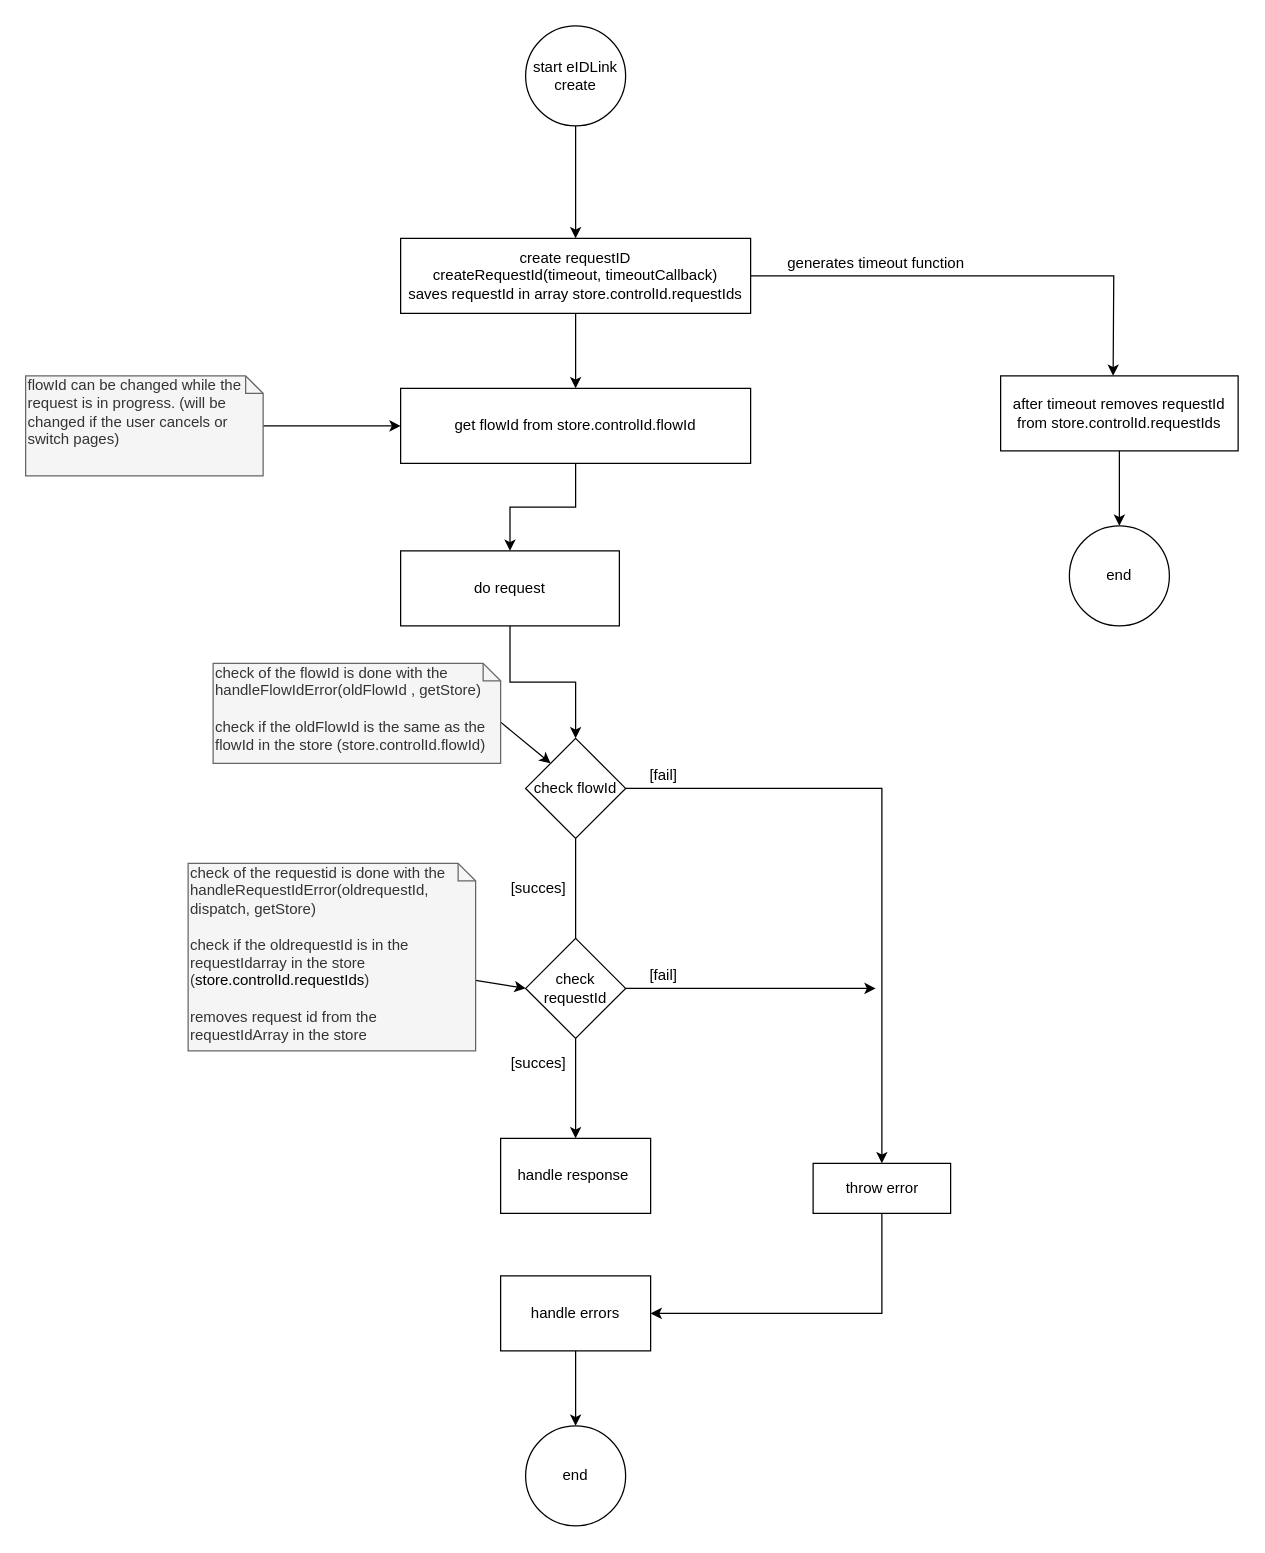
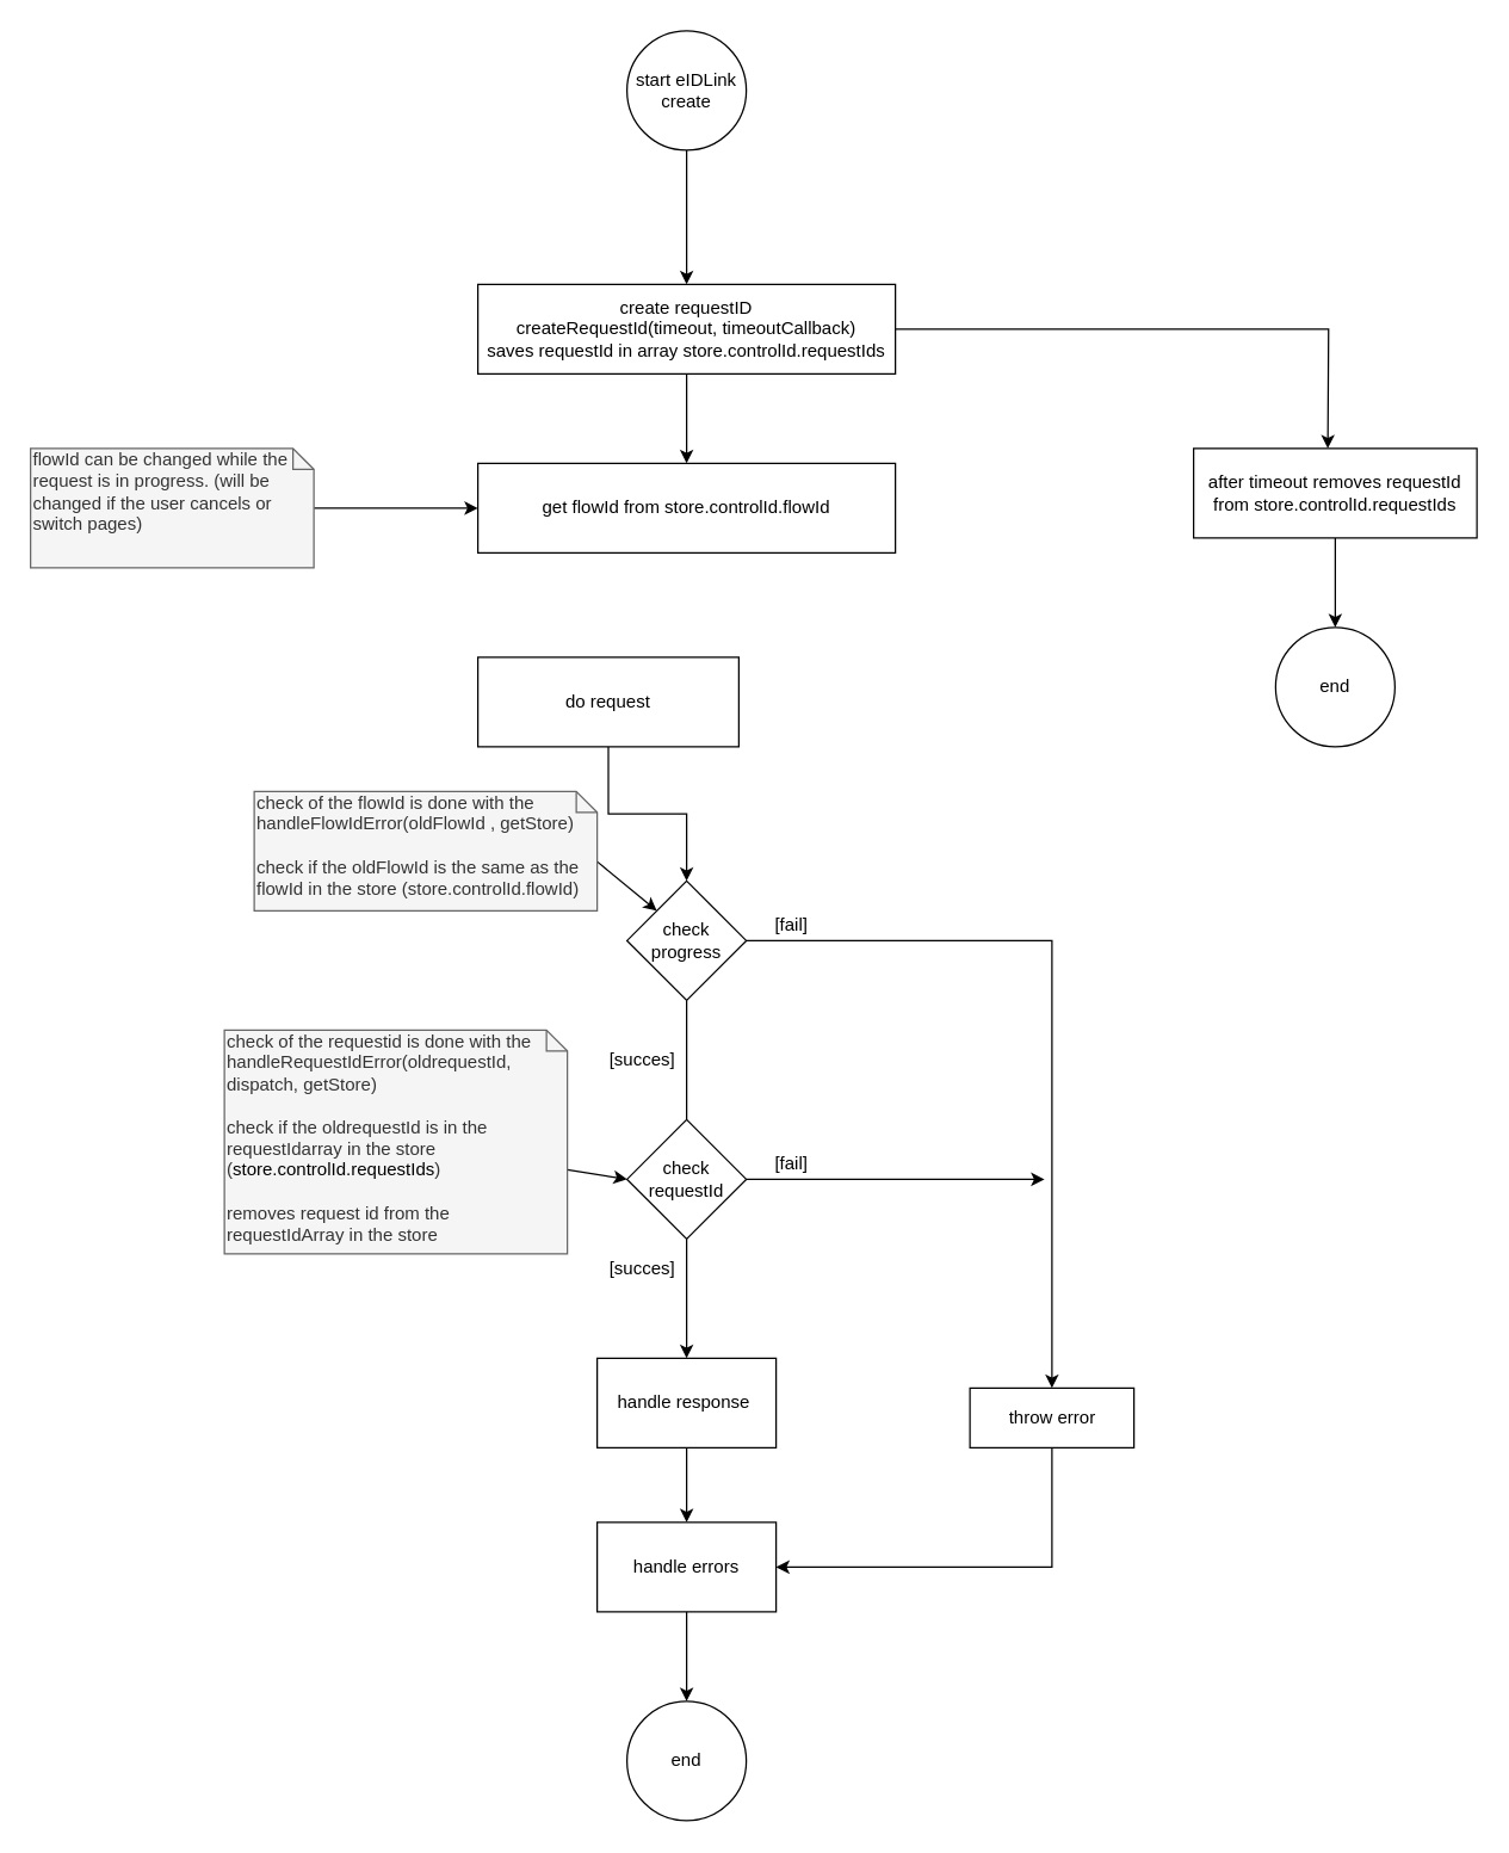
  <mxCell id="0" />
  <mxCell id="1" parent="0" />
  <mxCell id="2" value="" style="edgeStyle=orthogonalEdgeStyle;rounded=0;orthogonalLoop=1;jettySize=auto;html=1;" edge="1" parent="1" source="3" target="6"><mxGeometry relative="1" as="geometry" /></mxCell>
  <mxCell id="3" value="start eIDLink create" style="ellipse;whiteSpace=wrap;html=1;aspect=fixed;" vertex="1" parent="1"><mxGeometry x="420" y="20" width="80" height="80" as="geometry" /></mxCell>
  <mxCell id="4" style="edgeStyle=orthogonalEdgeStyle;rounded=0;orthogonalLoop=1;jettySize=auto;html=1;" edge="1" parent="1" source="6"><mxGeometry relative="1" as="geometry"><mxPoint x="890" y="300" as="targetPoint" /></mxGeometry></mxCell>
  <mxCell id="5" value="" style="edgeStyle=orthogonalEdgeStyle;rounded=0;orthogonalLoop=1;jettySize=auto;html=1;" edge="1" parent="1" source="6" target="10"><mxGeometry relative="1" as="geometry" /></mxCell>
  <mxCell id="6" value="create requestID&lt;br&gt;createRequestId(timeout, timeoutCallback)&lt;br&gt;saves requestId in array store.controlId.requestIds" style="whiteSpace=wrap;html=1;" vertex="1" parent="1"><mxGeometry x="320" y="190" width="280" height="60" as="geometry" /></mxCell>
  <mxCell id="7" value="" style="edgeStyle=orthogonalEdgeStyle;rounded=0;orthogonalLoop=1;jettySize=auto;html=1;" edge="1" parent="1" source="8" target="13"><mxGeometry relative="1" as="geometry"><mxPoint x="460" y="580" as="targetPoint" /></mxGeometry></mxCell>
  <mxCell id="8" value="do request" style="whiteSpace=wrap;html=1;" vertex="1" parent="1"><mxGeometry x="320" y="440" width="175" height="60" as="geometry" /></mxCell>
- <mxCell id="9" style="edgeStyle=orthogonalEdgeStyle;rounded=0;orthogonalLoop=1;jettySize=auto;html=1;" edge="1" parent="1" source="10" target="8"><mxGeometry relative="1" as="geometry" /></mxCell>
  <mxCell id="10" value="get flowId from store.controlId.flowId" style="whiteSpace=wrap;html=1;" vertex="1" parent="1"><mxGeometry x="320" y="310" width="280" height="60" as="geometry" /></mxCell>
  <mxCell id="11" value="" style="edgeStyle=none;rounded=0;orthogonalLoop=1;jettySize=auto;html=1;endArrow=none;" edge="1" parent="1" source="13" target="18"><mxGeometry relative="1" as="geometry" /></mxCell>
  <mxCell id="12" value="" style="edgeStyle=orthogonalEdgeStyle;rounded=0;orthogonalLoop=1;jettySize=auto;html=1;entryX=0.5;entryY=0;entryDx=0;entryDy=0;" edge="1" parent="1" source="13" target="22"><mxGeometry relative="1" as="geometry"><mxPoint x="650" y="630" as="targetPoint" /></mxGeometry></mxCell>
- <mxCell id="13" value="check flowId" style="rhombus;whiteSpace=wrap;html=1;" vertex="1" parent="1"><mxGeometry x="420" y="590" width="80" height="80" as="geometry" /></mxCell>
+ <mxCell id="13" value="check progress" style="rhombus;whiteSpace=wrap;html=1;" vertex="1" parent="1"><mxGeometry x="420" y="590" width="80" height="80" as="geometry" /></mxCell>
  <mxCell id="14" style="rounded=0;orthogonalLoop=1;jettySize=auto;html=1;entryX=0;entryY=0;entryDx=0;entryDy=0;exitX=0;exitY=0;exitDx=230;exitDy=47;exitPerimeter=0;" edge="1" parent="1" source="15" target="13"><mxGeometry relative="1" as="geometry" /></mxCell>
  <mxCell id="15" value="check of the flowId is done with the handleFlowIdError(oldFlowId , getStore)&lt;br&gt;&lt;br&gt;check if the oldFlowId is the same as the flowId in the store (&lt;span style=&quot;text-align: center&quot;&gt;store.controlId.flowId)&lt;/span&gt;" style="shape=note;whiteSpace=wrap;html=1;size=14;verticalAlign=top;align=left;spacingTop=-6;fillColor=#f5f5f5;strokeColor=#666666;fontColor=#333333;" vertex="1" parent="1"><mxGeometry x="170" y="530" width="230" height="80" as="geometry" /></mxCell>
  <mxCell id="16" style="edgeStyle=orthogonalEdgeStyle;rounded=0;orthogonalLoop=1;jettySize=auto;html=1;exitX=1;exitY=0.5;exitDx=0;exitDy=0;" edge="1" parent="1" source="18"><mxGeometry relative="1" as="geometry"><mxPoint x="700" y="790" as="targetPoint" /></mxGeometry></mxCell>
  <mxCell id="17" value="" style="edgeStyle=orthogonalEdgeStyle;rounded=0;orthogonalLoop=1;jettySize=auto;html=1;" edge="1" parent="1" source="18"><mxGeometry relative="1" as="geometry"><mxPoint x="460" y="910" as="targetPoint" /></mxGeometry></mxCell>
  <mxCell id="18" value="check requestId" style="rhombus;whiteSpace=wrap;html=1;" vertex="1" parent="1"><mxGeometry x="420" y="750" width="80" height="80" as="geometry" /></mxCell>
  <mxCell id="19" value="[succes]" style="text;html=1;align=center;verticalAlign=middle;resizable=0;points=[];autosize=1;" vertex="1" parent="1"><mxGeometry x="400" y="700" width="60" height="20" as="geometry" /></mxCell>
  <mxCell id="20" value="[fail]" style="text;html=1;align=center;verticalAlign=middle;resizable=0;points=[];autosize=1;" vertex="1" parent="1"><mxGeometry x="510" y="610" width="40" height="20" as="geometry" /></mxCell>
  <mxCell id="21" style="edgeStyle=orthogonalEdgeStyle;rounded=0;orthogonalLoop=1;jettySize=auto;html=1;entryX=1;entryY=0.5;entryDx=0;entryDy=0;" edge="1" parent="1" source="22" target="31"><mxGeometry relative="1" as="geometry"><Array as="points"><mxPoint x="705" y="1050" /></Array></mxGeometry></mxCell>
  <mxCell id="22" value="throw error" style="html=1;" vertex="1" parent="1"><mxGeometry x="650" y="930" width="110" height="40" as="geometry" /></mxCell>
  <mxCell id="23" value="[fail]" style="text;html=1;align=center;verticalAlign=middle;resizable=0;points=[];autosize=1;" vertex="1" parent="1"><mxGeometry x="510" y="770" width="40" height="20" as="geometry" /></mxCell>
  <mxCell id="24" value="[succes]" style="text;html=1;align=center;verticalAlign=middle;resizable=0;points=[];autosize=1;" vertex="1" parent="1"><mxGeometry x="400" y="840" width="60" height="20" as="geometry" /></mxCell>
  <mxCell id="25" style="rounded=0;orthogonalLoop=1;jettySize=auto;html=1;entryX=0;entryY=0.5;entryDx=0;entryDy=0;" edge="1" parent="1" source="26" target="18"><mxGeometry relative="1" as="geometry" /></mxCell>
  <mxCell id="26" value="check of the requestid is done with the handleRequestIdError(oldrequestId, dispatch, getStore)&lt;br&gt;&lt;br&gt;check if the oldrequestId is in the requestIdarray in the store (&lt;span style=&quot;color: rgb(0 , 0 , 0) ; text-align: center&quot;&gt;store.controlId.requestIds&lt;/span&gt;&lt;span style=&quot;text-align: center&quot;&gt;)&lt;br&gt;&lt;br&gt;removes request id from the requestIdArray in the store&lt;br&gt;&lt;/span&gt;" style="shape=note;whiteSpace=wrap;html=1;size=14;verticalAlign=top;align=left;spacingTop=-6;fillColor=#f5f5f5;strokeColor=#666666;fontColor=#333333;" vertex="1" parent="1"><mxGeometry x="150" y="690" width="230" height="150" as="geometry" /></mxCell>
+ <mxCell id="27" style="edgeStyle=none;rounded=0;orthogonalLoop=1;jettySize=auto;html=1;exitX=0.5;exitY=1;exitDx=0;exitDy=0;entryX=0.5;entryY=0;entryDx=0;entryDy=0;" edge="1" parent="1" source="28" target="31"><mxGeometry relative="1" as="geometry" /></mxCell>
  <mxCell id="28" value="handle response&amp;nbsp;" style="rounded=0;whiteSpace=wrap;html=1;" vertex="1" parent="1"><mxGeometry x="400" y="910" width="120" height="60" as="geometry" /></mxCell>
  <mxCell id="29" value="end" style="ellipse;whiteSpace=wrap;html=1;aspect=fixed;" vertex="1" parent="1"><mxGeometry x="420" y="1140" width="80" height="80" as="geometry" /></mxCell>
  <mxCell id="30" style="edgeStyle=none;rounded=0;orthogonalLoop=1;jettySize=auto;html=1;exitX=0.5;exitY=1;exitDx=0;exitDy=0;" edge="1" parent="1" source="31" target="29"><mxGeometry relative="1" as="geometry" /></mxCell>
  <mxCell id="31" value="handle errors" style="rounded=0;whiteSpace=wrap;html=1;" vertex="1" parent="1"><mxGeometry x="400" y="1020" width="120" height="60" as="geometry" /></mxCell>
  <mxCell id="32" style="edgeStyle=orthogonalEdgeStyle;rounded=0;orthogonalLoop=1;jettySize=auto;html=1;exitX=0.5;exitY=1;exitDx=0;exitDy=0;" edge="1" parent="1" source="33" target="34"><mxGeometry relative="1" as="geometry" /></mxCell>
  <mxCell id="33" value="after timeout removes requestId from store.controlId.requestIds" style="rounded=0;whiteSpace=wrap;html=1;" vertex="1" parent="1"><mxGeometry x="800" y="300" width="190" height="60" as="geometry" /></mxCell>
  <mxCell id="34" value="end" style="ellipse;whiteSpace=wrap;html=1;aspect=fixed;" vertex="1" parent="1"><mxGeometry x="855" y="420" width="80" height="80" as="geometry" /></mxCell>
- <mxCell id="35" value="generates timeout function" style="text;html=1;align=center;verticalAlign=middle;resizable=0;points=[];autosize=1;" vertex="1" parent="1"><mxGeometry x="620" y="200" width="160" height="20" as="geometry" /></mxCell>
  <mxCell id="36" style="edgeStyle=orthogonalEdgeStyle;rounded=0;orthogonalLoop=1;jettySize=auto;html=1;entryX=0;entryY=0.5;entryDx=0;entryDy=0;" edge="1" parent="1" source="37" target="10"><mxGeometry relative="1" as="geometry" /></mxCell>
  <mxCell id="37" value="flowId can be changed while the request is in progress. (will be changed if the user cancels or switch pages)" style="shape=note;whiteSpace=wrap;html=1;size=14;verticalAlign=top;align=left;spacingTop=-6;fillColor=#f5f5f5;strokeColor=#666666;fontColor=#333333;" vertex="1" parent="1"><mxGeometry x="20" y="300" width="190" height="80" as="geometry" /></mxCell>
